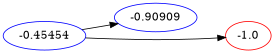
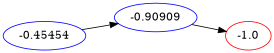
  digraph {
    rankdir=LR
    node [color=blue]
    -0.45454
    -0.90909
    -1.0 [color=red]
    -0.45454 -> -0.90909
-   -0.45454 -> -1.0
+   -0.90909 -> -1.0
  }
